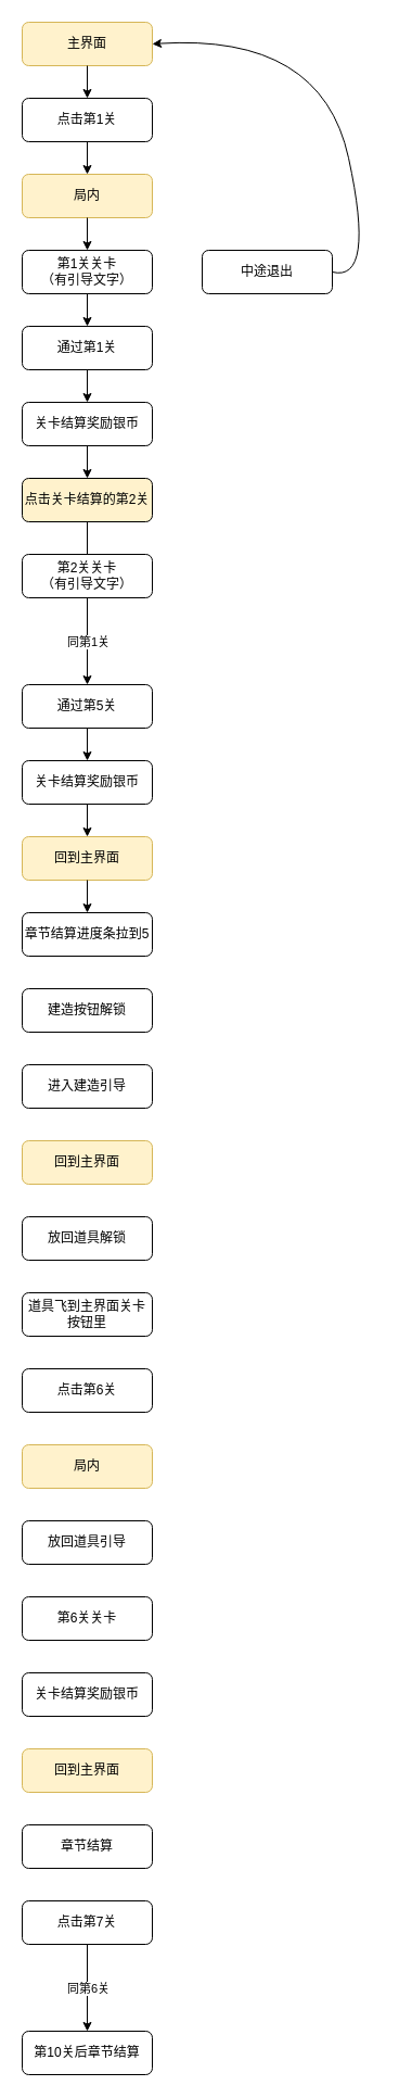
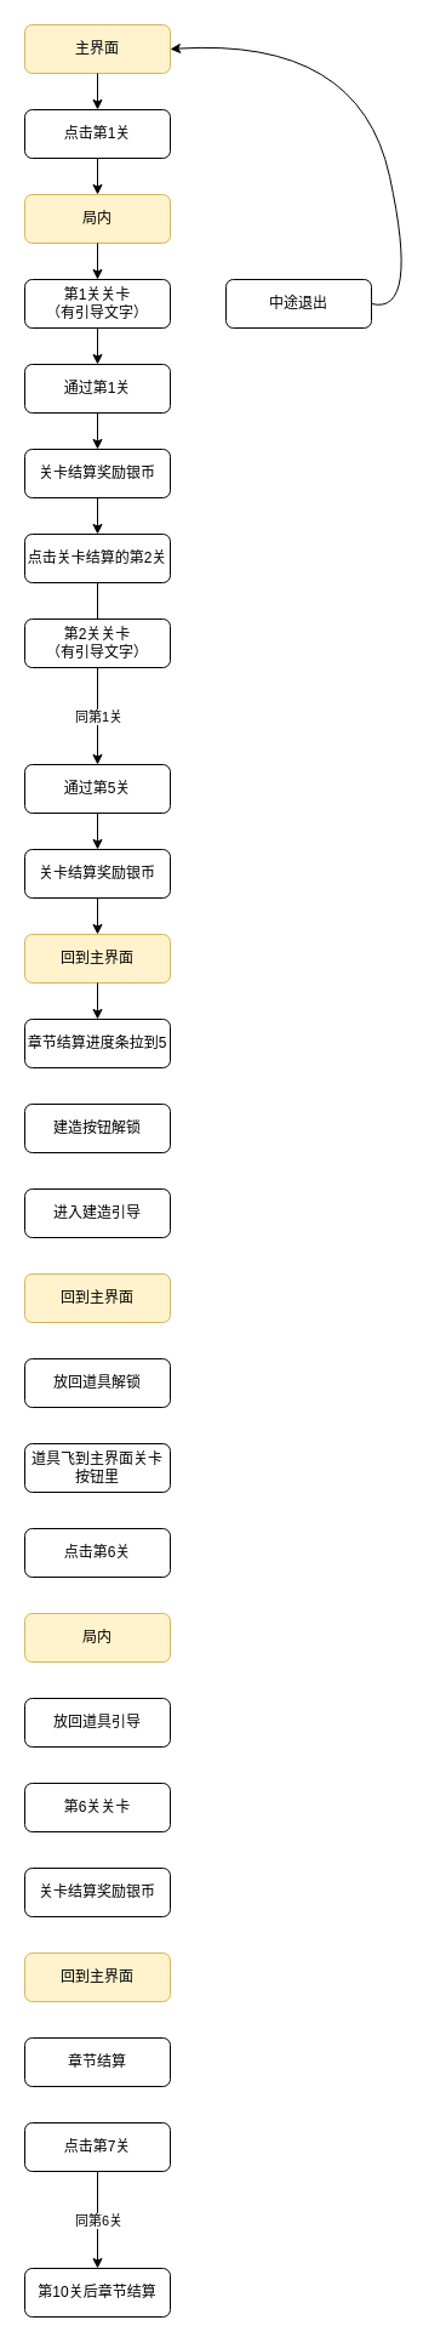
  <mxCell id="0" />
  <mxCell id="1" parent="0" />
  <mxCell id="2" value="主界面" style="rounded=1;whiteSpace=wrap;html=1;fillColor=#fff2cc;strokeColor=#d6b656;" vertex="1" parent="1"><mxGeometry x="20" y="20" width="120" height="40" as="geometry" /></mxCell>
  <mxCell id="3" value="局内" style="rounded=1;whiteSpace=wrap;html=1;fillColor=#fff2cc;strokeColor=#d6b656;" vertex="1" parent="1"><mxGeometry x="20" y="160" width="120" height="40" as="geometry" /></mxCell>
  <mxCell id="4" value="点击第1关" style="rounded=1;whiteSpace=wrap;html=1;" vertex="1" parent="1"><mxGeometry x="20" y="90" width="120" height="40" as="geometry" /></mxCell>
  <mxCell id="5" value="第1关关卡&lt;br&gt;（有引导文字）" style="rounded=1;whiteSpace=wrap;html=1;" vertex="1" parent="1"><mxGeometry x="20" y="230" width="120" height="40" as="geometry" /></mxCell>
  <mxCell id="6" value="通过第1关" style="rounded=1;whiteSpace=wrap;html=1;" vertex="1" parent="1"><mxGeometry x="20" y="300" width="120" height="40" as="geometry" /></mxCell>
  <mxCell id="7" value="关卡结算奖励银币" style="rounded=1;whiteSpace=wrap;html=1;" vertex="1" parent="1"><mxGeometry x="20" y="370" width="120" height="40" as="geometry" /></mxCell>
- <mxCell id="8" value="点击关卡结算的第2关" style="rounded=1;whiteSpace=wrap;html=1;fillColor=#fff2cc;" vertex="1" parent="1"><mxGeometry x="20" y="440" width="120" height="40" as="geometry" /></mxCell>
+ <mxCell id="8" value="点击关卡结算的第2关" style="rounded=1;whiteSpace=wrap;html=1;" vertex="1" parent="1"><mxGeometry x="20" y="440" width="120" height="40" as="geometry" /></mxCell>
  <mxCell id="9" value="第2关关卡&lt;br&gt;（有引导文字）" style="rounded=1;whiteSpace=wrap;html=1;" vertex="1" parent="1"><mxGeometry x="20" y="510" width="120" height="40" as="geometry" /></mxCell>
  <mxCell id="10" value="" style="endArrow=classic;html=1;entryX=0.5;entryY=0;entryDx=0;entryDy=0;exitX=0.5;exitY=1;exitDx=0;exitDy=0;" edge="1" parent="1" source="4" target="3"><mxGeometry width="50" height="50" relative="1" as="geometry"><mxPoint x="76" y="150" as="sourcePoint" /><mxPoint x="90" y="100" as="targetPoint" /></mxGeometry></mxCell>
  <mxCell id="11" value="" style="endArrow=classic;html=1;exitX=0.5;exitY=1;exitDx=0;exitDy=0;entryX=0.5;entryY=0;entryDx=0;entryDy=0;" edge="1" parent="1" source="3" target="5"><mxGeometry width="50" height="50" relative="1" as="geometry"><mxPoint x="100" y="80" as="sourcePoint" /><mxPoint x="100" y="110" as="targetPoint" /></mxGeometry></mxCell>
  <mxCell id="12" value="" style="endArrow=classic;html=1;exitX=0.5;exitY=1;exitDx=0;exitDy=0;entryX=0.5;entryY=0;entryDx=0;entryDy=0;" edge="1" parent="1" source="5" target="6"><mxGeometry width="50" height="50" relative="1" as="geometry"><mxPoint x="110" y="90" as="sourcePoint" /><mxPoint x="110" y="120" as="targetPoint" /></mxGeometry></mxCell>
  <mxCell id="13" value="" style="endArrow=classic;html=1;exitX=0.5;exitY=1;exitDx=0;exitDy=0;entryX=0.5;entryY=0;entryDx=0;entryDy=0;" edge="1" parent="1" source="6" target="7"><mxGeometry width="50" height="50" relative="1" as="geometry"><mxPoint x="120" y="100" as="sourcePoint" /><mxPoint x="120" y="130" as="targetPoint" /></mxGeometry></mxCell>
  <mxCell id="14" value="" style="endArrow=classic;html=1;exitX=0.5;exitY=1;exitDx=0;exitDy=0;entryX=0.5;entryY=0;entryDx=0;entryDy=0;" edge="1" parent="1" source="7" target="8"><mxGeometry width="50" height="50" relative="1" as="geometry"><mxPoint x="130" y="110" as="sourcePoint" /><mxPoint x="130" y="140" as="targetPoint" /></mxGeometry></mxCell>
  <mxCell id="15" value="" style="endArrow=none;html=1;exitX=0.5;exitY=1;exitDx=0;exitDy=0;entryX=0.5;entryY=0;entryDx=0;entryDy=0;" edge="1" parent="1" source="8" target="9"><mxGeometry width="50" height="50" relative="1" as="geometry"><mxPoint x="140" y="120" as="sourcePoint" /><mxPoint x="140" y="150" as="targetPoint" /></mxGeometry></mxCell>
  <mxCell id="16" value="" style="endArrow=classic;html=1;exitX=0.5;exitY=1;exitDx=0;exitDy=0;" edge="1" parent="1" source="9"><mxGeometry relative="1" as="geometry"><mxPoint x="26" y="430" as="sourcePoint" /><mxPoint x="80" y="630" as="targetPoint" /></mxGeometry></mxCell>
  <mxCell id="17" value="同第1关" style="edgeLabel;resizable=0;html=1;align=center;verticalAlign=middle;" connectable="0" vertex="1" parent="16"><mxGeometry relative="1" as="geometry" /></mxCell>
  <mxCell id="18" value="通过第5关" style="rounded=1;whiteSpace=wrap;html=1;" vertex="1" parent="1"><mxGeometry x="20" y="630" width="120" height="40" as="geometry" /></mxCell>
  <mxCell id="19" value="中途退出" style="rounded=1;whiteSpace=wrap;html=1;" vertex="1" parent="1"><mxGeometry x="186" y="230" width="120" height="40" as="geometry" /></mxCell>
  <mxCell id="20" value="" style="curved=1;endArrow=classic;html=1;exitX=1;exitY=0.5;exitDx=0;exitDy=0;entryX=1;entryY=0.5;entryDx=0;entryDy=0;" edge="1" parent="1" source="19" target="2"><mxGeometry width="50" height="50" relative="1" as="geometry"><mxPoint x="56" y="260" as="sourcePoint" /><mxPoint x="106" y="210" as="targetPoint" /><Array as="points"><mxPoint x="346" y="260" /><mxPoint x="296" y="30" /></Array></mxGeometry></mxCell>
  <mxCell id="21" value="" style="endArrow=classic;html=1;exitX=0.5;exitY=1;exitDx=0;exitDy=0;" edge="1" parent="1" source="2"><mxGeometry width="50" height="50" relative="1" as="geometry"><mxPoint x="90" y="140" as="sourcePoint" /><mxPoint x="80" y="90" as="targetPoint" /></mxGeometry></mxCell>
  <mxCell id="22" value="关卡结算奖励银币" style="rounded=1;whiteSpace=wrap;html=1;" vertex="1" parent="1"><mxGeometry x="20" y="700" width="120" height="40" as="geometry" /></mxCell>
  <mxCell id="23" value="回到主界面" style="rounded=1;whiteSpace=wrap;html=1;fillColor=#fff2cc;strokeColor=#d6b656;" vertex="1" parent="1"><mxGeometry x="20" y="770" width="120" height="40" as="geometry" /></mxCell>
  <mxCell id="24" value="章节结算进度条拉到5" style="rounded=1;whiteSpace=wrap;html=1;" vertex="1" parent="1"><mxGeometry x="20" y="840" width="120" height="40" as="geometry" /></mxCell>
  <mxCell id="25" value="" style="endArrow=classic;html=1;entryX=0.5;entryY=0;entryDx=0;entryDy=0;" edge="1" parent="1" target="22"><mxGeometry width="50" height="50" relative="1" as="geometry"><mxPoint x="80" y="670" as="sourcePoint" /><mxPoint x="90" y="520" as="targetPoint" /><Array as="points" /></mxGeometry></mxCell>
  <mxCell id="26" value="" style="endArrow=classic;html=1;exitX=0.5;exitY=1;exitDx=0;exitDy=0;" edge="1" parent="1" source="22" target="23"><mxGeometry width="50" height="50" relative="1" as="geometry"><mxPoint x="100" y="500" as="sourcePoint" /><mxPoint x="100" y="530" as="targetPoint" /></mxGeometry></mxCell>
  <mxCell id="27" value="" style="endArrow=classic;html=1;exitX=0.5;exitY=1;exitDx=0;exitDy=0;entryX=0.5;entryY=0;entryDx=0;entryDy=0;" edge="1" parent="1" source="23" target="24"><mxGeometry width="50" height="50" relative="1" as="geometry"><mxPoint x="110" y="510" as="sourcePoint" /><mxPoint x="110" y="540" as="targetPoint" /></mxGeometry></mxCell>
  <mxCell id="28" value="建造按钮解锁" style="rounded=1;whiteSpace=wrap;html=1;" vertex="1" parent="1"><mxGeometry x="20" y="910" width="120" height="40" as="geometry" /></mxCell>
  <mxCell id="29" value="进入建造引导" style="rounded=1;whiteSpace=wrap;html=1;" vertex="1" parent="1"><mxGeometry x="20" y="980" width="120" height="40" as="geometry" /></mxCell>
  <mxCell id="30" value="回到主界面" style="rounded=1;whiteSpace=wrap;html=1;fillColor=#fff2cc;strokeColor=#d6b656;" vertex="1" parent="1"><mxGeometry x="20" y="1050" width="120" height="40" as="geometry" /></mxCell>
  <mxCell id="31" value="放回道具解锁" style="rounded=1;whiteSpace=wrap;html=1;" vertex="1" parent="1"><mxGeometry x="20" y="1120" width="120" height="40" as="geometry" /></mxCell>
  <mxCell id="32" value="点击第6关" style="rounded=1;whiteSpace=wrap;html=1;" vertex="1" parent="1"><mxGeometry x="20" y="1260" width="120" height="40" as="geometry" /></mxCell>
  <mxCell id="33" value="局内" style="rounded=1;whiteSpace=wrap;html=1;fillColor=#fff2cc;strokeColor=#d6b656;" vertex="1" parent="1"><mxGeometry x="20" y="1330" width="120" height="40" as="geometry" /></mxCell>
  <mxCell id="34" value="道具飞到主界面关卡按钮里" style="rounded=1;whiteSpace=wrap;html=1;" vertex="1" parent="1"><mxGeometry x="20" y="1190" width="120" height="40" as="geometry" /></mxCell>
  <mxCell id="35" value="放回道具引导" style="rounded=1;whiteSpace=wrap;html=1;" vertex="1" parent="1"><mxGeometry x="20" y="1400" width="120" height="40" as="geometry" /></mxCell>
  <mxCell id="36" value="第6关关卡" style="rounded=1;whiteSpace=wrap;html=1;" vertex="1" parent="1"><mxGeometry x="20" y="1470" width="120" height="40" as="geometry" /></mxCell>
  <mxCell id="37" value="关卡结算奖励银币" style="rounded=1;whiteSpace=wrap;html=1;" vertex="1" parent="1"><mxGeometry x="20" y="1540" width="120" height="40" as="geometry" /></mxCell>
  <mxCell id="38" value="回到主界面" style="rounded=1;whiteSpace=wrap;html=1;fillColor=#fff2cc;strokeColor=#d6b656;" vertex="1" parent="1"><mxGeometry x="20" y="1610" width="120" height="40" as="geometry" /></mxCell>
  <mxCell id="39" value="章节结算" style="rounded=1;whiteSpace=wrap;html=1;" vertex="1" parent="1"><mxGeometry x="20" y="1680" width="120" height="40" as="geometry" /></mxCell>
  <mxCell id="40" value="点击第7关" style="rounded=1;whiteSpace=wrap;html=1;" vertex="1" parent="1"><mxGeometry x="20" y="1750" width="120" height="40" as="geometry" /></mxCell>
  <mxCell id="41" value="" style="endArrow=classic;html=1;exitX=0.5;exitY=1;exitDx=0;exitDy=0;" edge="1" parent="1" source="40"><mxGeometry relative="1" as="geometry"><mxPoint x="90" y="560" as="sourcePoint" /><mxPoint x="80" y="1870" as="targetPoint" /></mxGeometry></mxCell>
  <mxCell id="42" value="同第6关" style="edgeLabel;resizable=0;html=1;align=center;verticalAlign=middle;" connectable="0" vertex="1" parent="41"><mxGeometry relative="1" as="geometry" /></mxCell>
  <mxCell id="43" value="第10关后章节结算" style="rounded=1;whiteSpace=wrap;html=1;" vertex="1" parent="1"><mxGeometry x="20" y="1870" width="120" height="40" as="geometry" /></mxCell>
